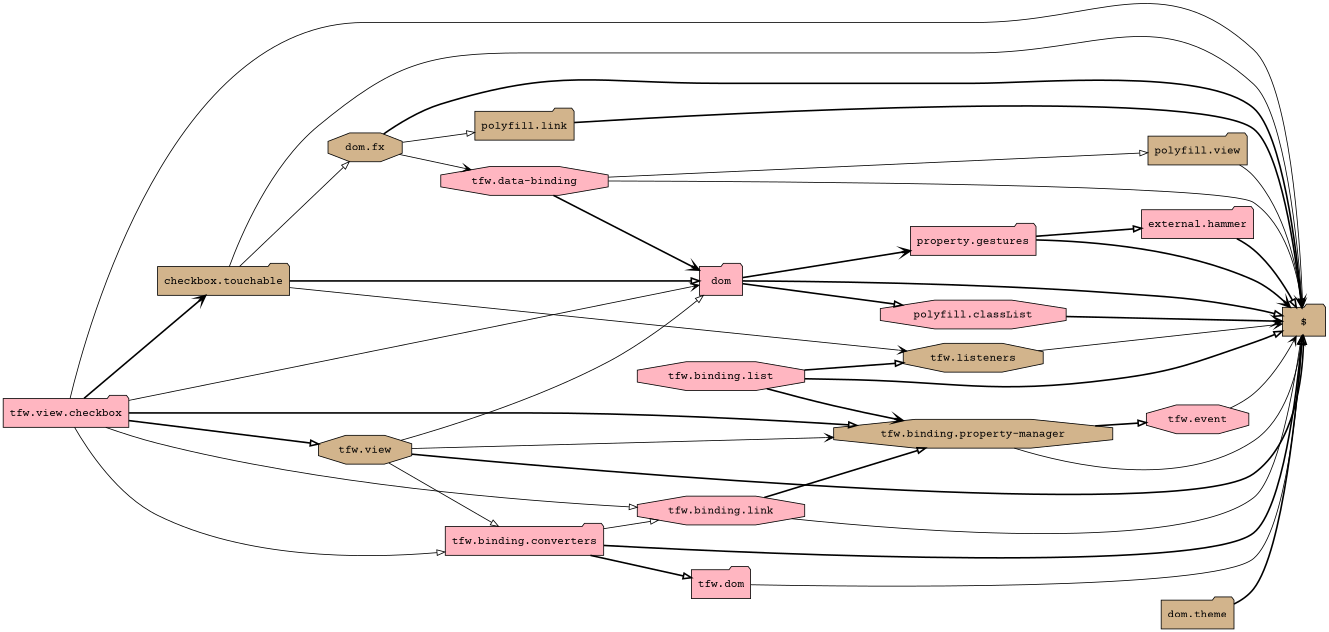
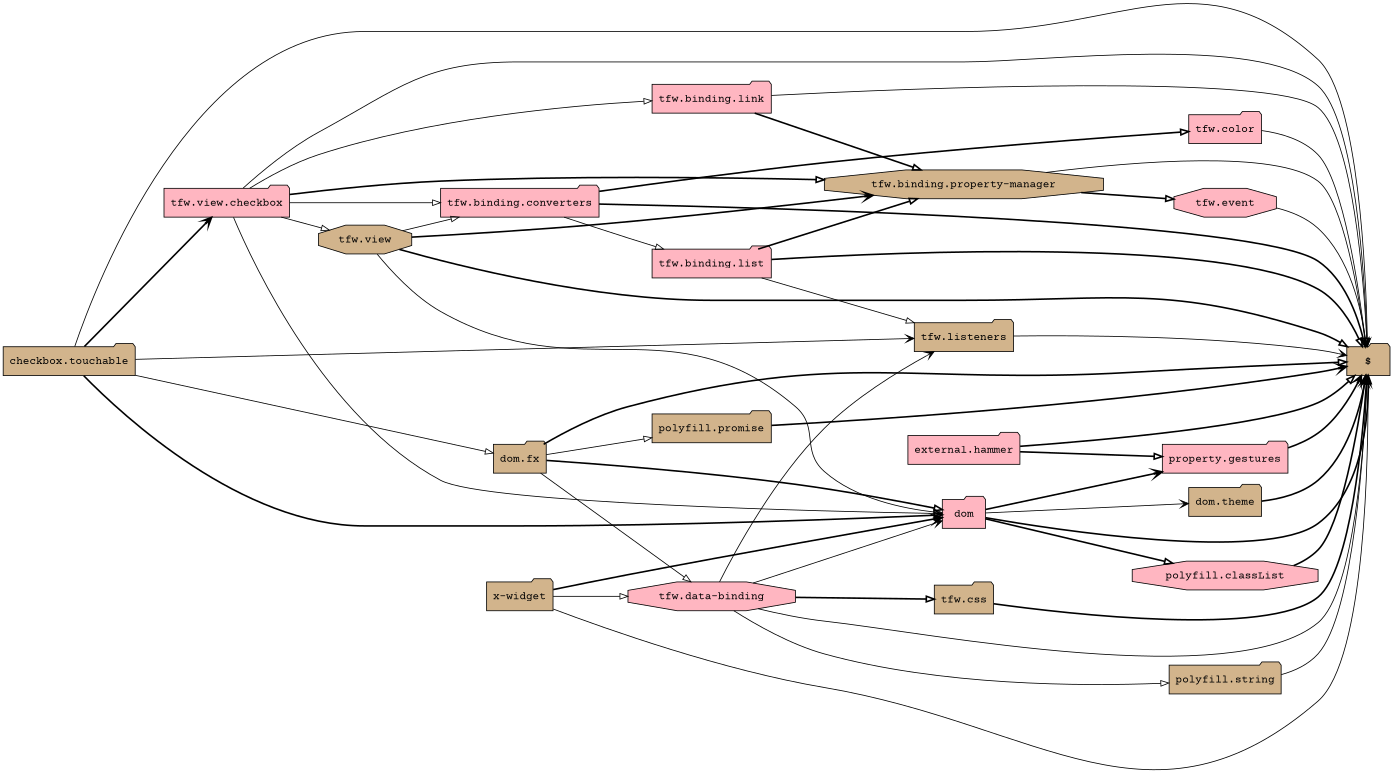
  digraph {
    fontname="Courier Prime"
    rankdir=LR
    node [fillcolor=tan fontname="Courier Prime" shape=folder style=filled]
    edge [arrowhead=onormal fontname="Courier Prime" style=solid]
    "$"
    "tfw.view.checkbox" [fillcolor=lightpink]
    "tfw.binding.property-manager" [shape=octagon]
    n4 [label="checkbox.touchable"]
    dom [fillcolor=lightpink]
    "tfw.view" [shape=octagon]
-   "tfw.binding.link" [fillcolor=lightpink shape=octagon]
+   "tfw.binding.link" [fillcolor=lightpink]
    "tfw.binding.converters" [fillcolor=lightpink]
    "tfw.event" [fillcolor=lightpink shape=octagon]
-   "tfw.listeners" [shape=octagon]
-   "dom.fx" [shape=octagon]
+   "tfw.listeners"
+   "dom.fx"
    "polyfill.classList" [fillcolor=lightpink shape=octagon]
    "dom.theme"
    n14 [fillcolor=lightpink label="property.gestures"]
-   "tfw.binding.list" [fillcolor=lightpink shape=octagon]
-   "tfw.color" [fillcolor=lightpink label="tfw.dom"]
-   "polyfill.promise" [label="polyfill.link"]
+   "tfw.binding.list" [fillcolor=lightpink]
+   "tfw.color" [fillcolor=lightpink]
+   "polyfill.promise"
    "tfw.data-binding" [fillcolor=lightpink shape=octagon]
    "external.hammer" [fillcolor=lightpink]
-   "polyfill.string" [label="polyfill.view"]
+   "polyfill.string"
+   "tfw.css"
+   "x-widget"
    "tfw.view.checkbox" -> "$" [arrowhead=vee]
    "tfw.view.checkbox" -> "tfw.binding.property-manager" [style=bold]
-   "tfw.view.checkbox" -> n4 [arrowhead=vee style=bold]
+   n4 -> "tfw.view.checkbox" [arrowhead=vee style=bold]
    "tfw.view.checkbox" -> dom [arrowhead=vee]
-   "tfw.view.checkbox" -> "tfw.view" [style=bold]
+   "tfw.view.checkbox" -> "tfw.view"
    "tfw.view.checkbox" -> "tfw.binding.link"
    "tfw.view.checkbox" -> "tfw.binding.converters"
    "tfw.binding.property-manager" -> "$" [arrowhead=vee]
    "tfw.binding.property-manager" -> "tfw.event" [style=bold]
    n4 -> "$"
    n4 -> dom [style=bold]
    n4 -> "tfw.listeners" [arrowhead=vee]
    n4 -> "dom.fx"
    dom -> "$" [style=bold]
    dom -> "polyfill.classList" [style=bold]
+   dom -> "dom.theme" [arrowhead=vee]
    dom -> n14 [arrowhead=vee style=bold]
    "tfw.view" -> "$" [style=bold]
-   "tfw.view" -> "tfw.binding.property-manager" [arrowhead=vee]
+   "tfw.view" -> "tfw.binding.property-manager" [arrowhead=vee style=bold]
    "tfw.view" -> dom
    "tfw.view" -> "tfw.binding.converters"
    "tfw.binding.link" -> "$"
    "tfw.binding.link" -> "tfw.binding.property-manager" [style=bold]
    "tfw.binding.converters" -> "$" [style=bold]
-   "tfw.binding.converters" -> "tfw.binding.link"
+   "tfw.binding.converters" -> "tfw.binding.list"
    "tfw.binding.converters" -> "tfw.color" [style=bold]
    "tfw.event" -> "$" [arrowhead=vee]
    "tfw.listeners" -> "$" [arrowhead=vee]
    "dom.fx" -> "$" [style=bold]
+   "dom.fx" -> dom [style=bold]
    "dom.fx" -> "polyfill.promise"
-   "dom.fx" -> "tfw.data-binding" [arrowhead=vee]
+   "dom.fx" -> "tfw.data-binding"
    "polyfill.classList" -> "$" [arrowhead=vee style=bold]
    "dom.theme" -> "$" [style=bold]
    n14 -> "$" [arrowhead=vee style=bold]
-   n14 -> "external.hammer" [style=bold]
+   "external.hammer" -> n14 [style=bold]
    "tfw.binding.list" -> "$" [style=bold]
-   "tfw.binding.list" -> "tfw.binding.property-manager" [arrowhead=vee style=bold]
-   "tfw.binding.list" -> "tfw.listeners" [style=bold]
+   "tfw.binding.list" -> "tfw.binding.property-manager" [style=bold]
+   "tfw.binding.list" -> "tfw.listeners"
    "tfw.color" -> "$"
    "polyfill.promise" -> "$" [arrowhead=vee style=bold]
    "tfw.data-binding" -> "$" [arrowhead=vee]
-   "tfw.data-binding" -> dom [arrowhead=vee style=bold]
+   "tfw.data-binding" -> dom [arrowhead=vee]
+   "tfw.data-binding" -> "tfw.listeners" [arrowhead=vee]
    "tfw.data-binding" -> "polyfill.string"
+   "tfw.data-binding" -> "tfw.css" [style=bold]
    "external.hammer" -> "$" [style=bold]
    "polyfill.string" -> "$"
+   "tfw.css" -> "$" [arrowhead=vee style=bold]
+   "x-widget" -> "$"
+   "x-widget" -> dom [arrowhead=vee style=bold]
+   "x-widget" -> "tfw.data-binding"
  }
